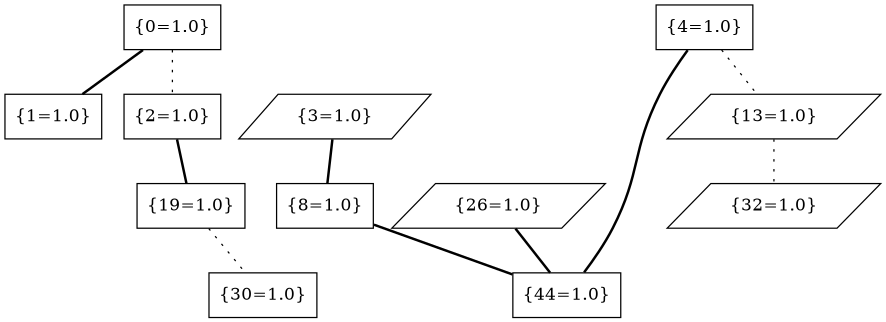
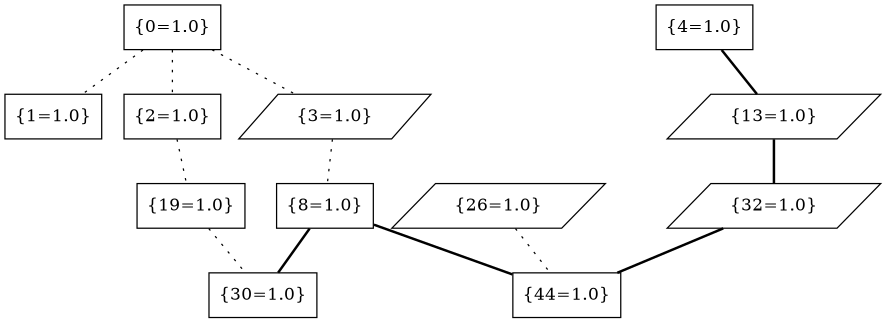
  graph {
    node [shape=box]
    edge [style=dotted]
    "{0=1.0}" ["ui.label"="{0=1.0}"]
    "{3=1.0}" [shape=parallelogram "ui.label"="{3=1.0}"]
    "{2=1.0}" ["ui.label"="{2=1.0}"]
    "{1=1.0}" ["ui.label"="{1=1.0}"]
    "{4=1.0}" ["ui.label"="{4=1.0}"]
    "{13=1.0}" [shape=parallelogram "ui.label"="{13=1.0}"]
    "{8=1.0}" ["ui.label"="{8=1.0}"]
    "{19=1.0}" ["ui.label"="{19=1.0}"]
    "{32=1.0}" [shape=parallelogram "ui.label"="{32=1.0}"]
    "{44=1.0}" ["ui.label"="{44=1.0}"]
    "{30=1.0}" ["ui.label"="{30=1.0}"]
    "{26=1.0}" [shape=parallelogram "ui.label"="{26=1.0}"]
+   "{0=1.0}" -- "{3=1.0}"
    "{0=1.0}" -- "{2=1.0}"
-   "{0=1.0}" -- "{1=1.0}" [style=bold]
-   "{3=1.0}" -- "{8=1.0}" [style=bold]
-   "{2=1.0}" -- "{19=1.0}" [style=bold]
-   "{4=1.0}" -- "{13=1.0}"
-   "{13=1.0}" -- "{32=1.0}"
+   "{0=1.0}" -- "{1=1.0}"
+   "{3=1.0}" -- "{8=1.0}"
+   "{2=1.0}" -- "{19=1.0}"
+   "{4=1.0}" -- "{13=1.0}" [style=bold]
+   "{13=1.0}" -- "{32=1.0}" [style=bold]
    "{8=1.0}" -- "{44=1.0}" [style=bold]
+   "{8=1.0}" -- "{30=1.0}" [style=bold]
    "{19=1.0}" -- "{30=1.0}"
-   "{4=1.0}" -- "{44=1.0}" [style=bold]
-   "{26=1.0}" -- "{44=1.0}" [style=bold]
+   "{32=1.0}" -- "{44=1.0}" [style=bold]
+   "{26=1.0}" -- "{44=1.0}"
  }
